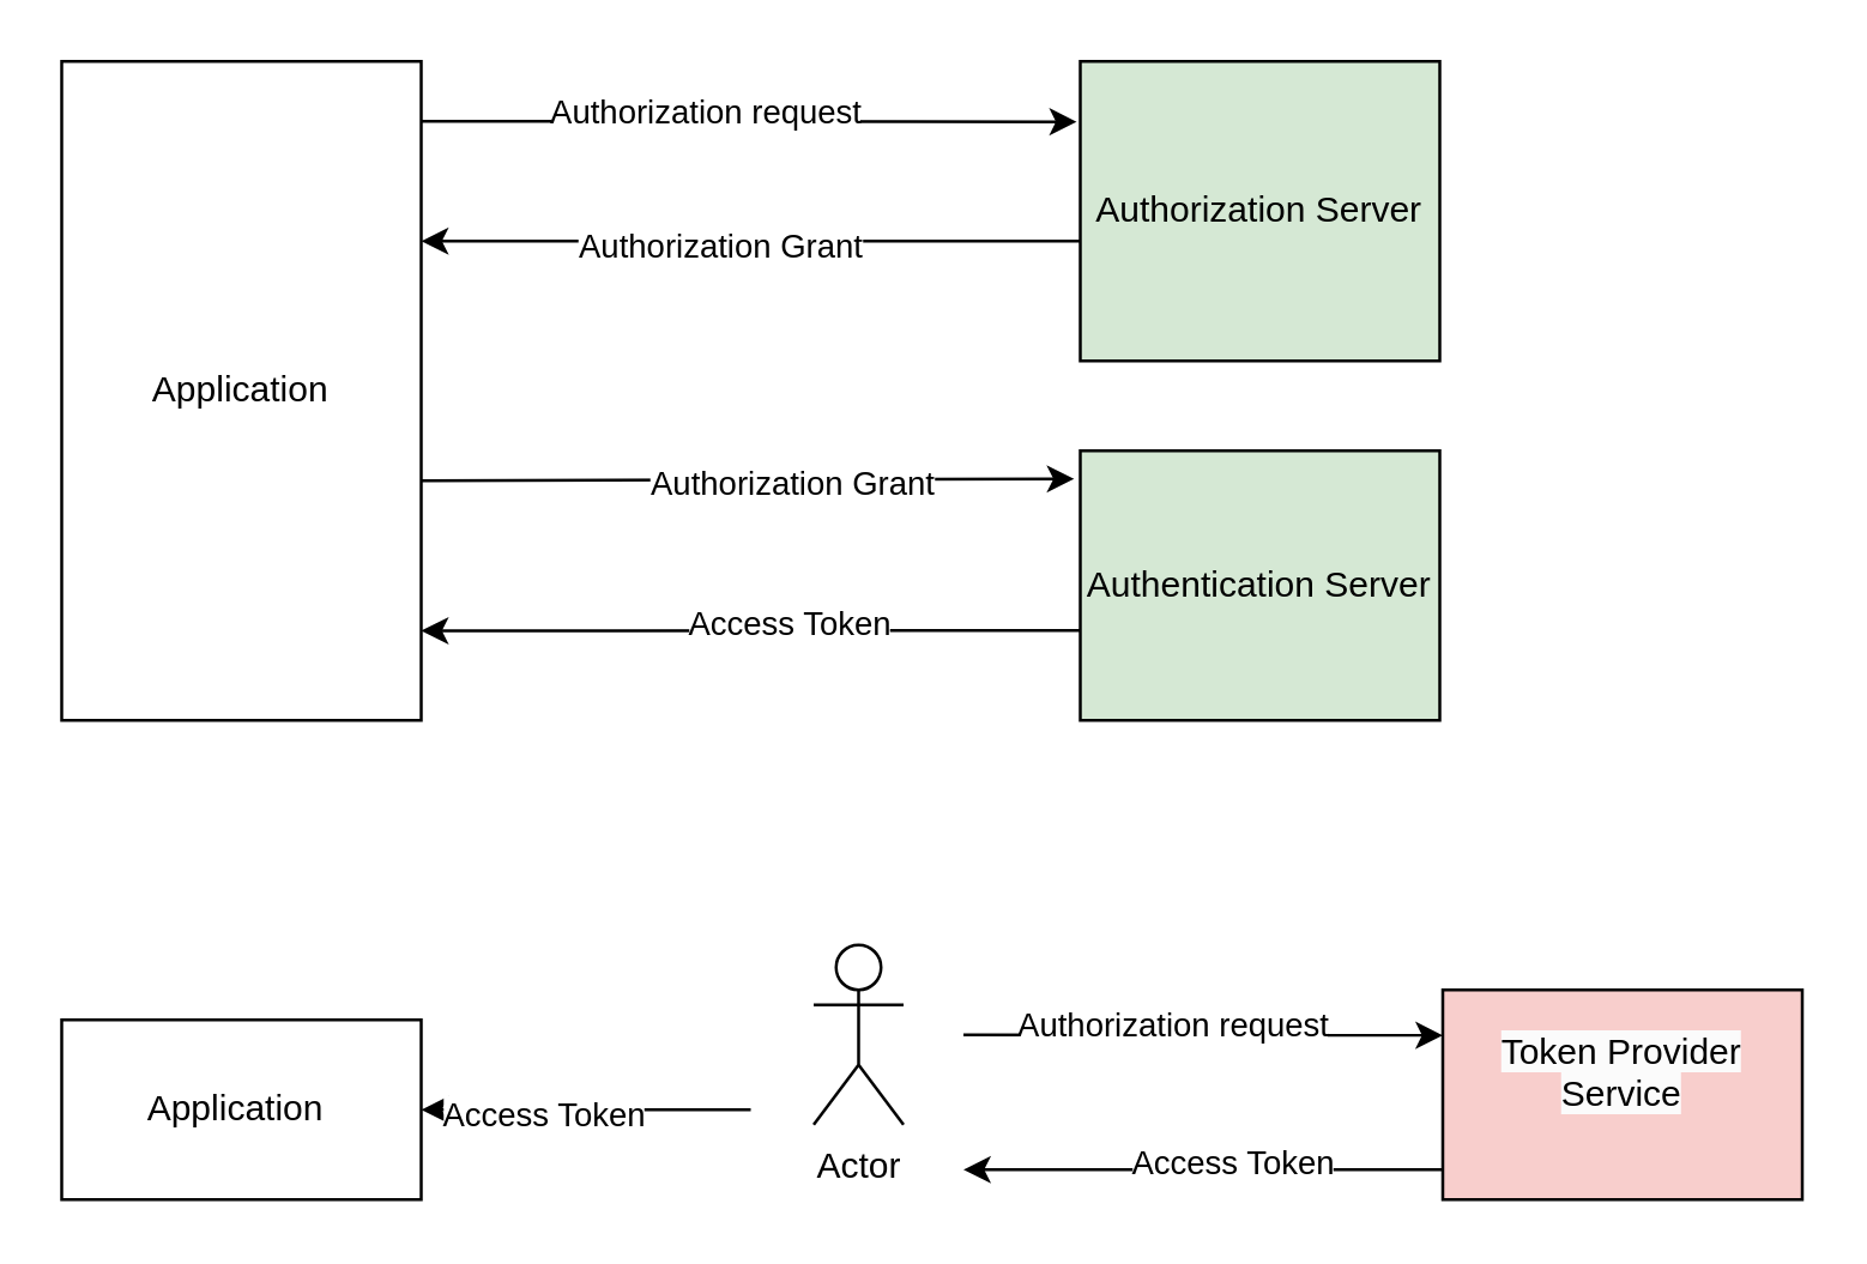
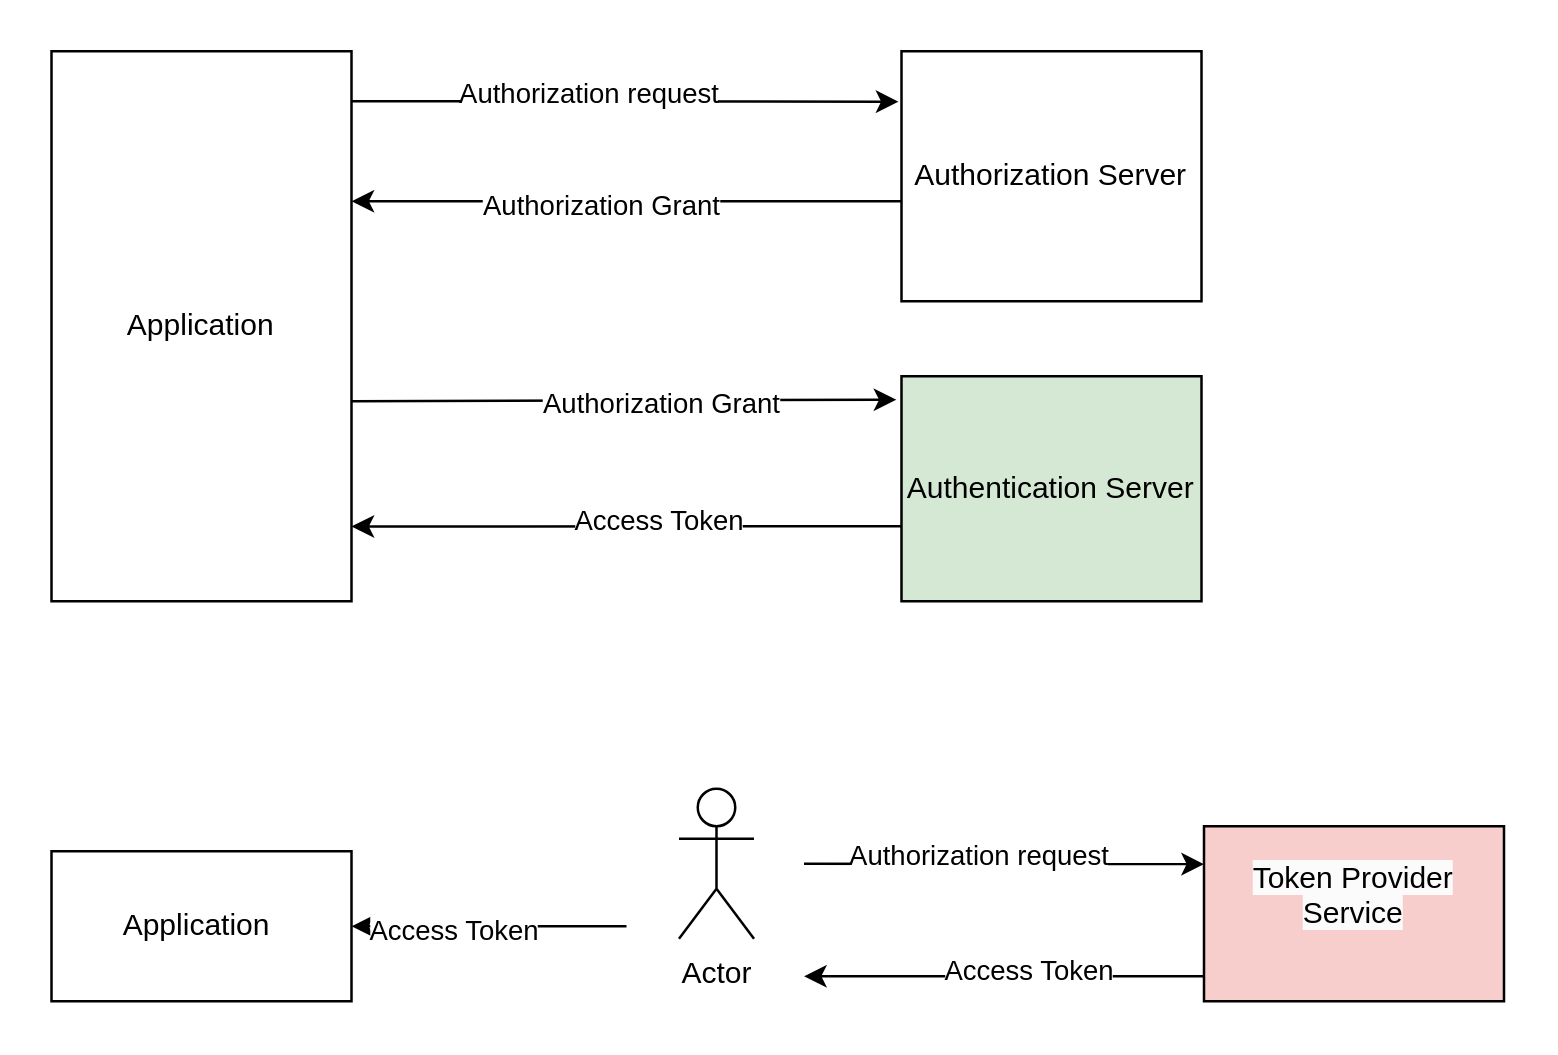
  <mxCell id="0" />
  <mxCell id="1" parent="0" />
  <mxCell id="2" value="Application" style="rounded=0;whiteSpace=wrap;html=1;" vertex="1" parent="1"><mxGeometry x="20" y="20" width="120" height="220" as="geometry" /></mxCell>
- <mxCell id="3" value="Authorization Server" style="rounded=0;whiteSpace=wrap;html=1;fillColor=#d5e8d4;" vertex="1" parent="1"><mxGeometry x="360" y="20" width="120" height="100" as="geometry" /></mxCell>
+ <mxCell id="3" value="Authorization Server" style="rounded=0;whiteSpace=wrap;html=1;" vertex="1" parent="1"><mxGeometry x="360" y="20" width="120" height="100" as="geometry" /></mxCell>
  <mxCell id="4" value="Authentication Server" style="rounded=0;whiteSpace=wrap;html=1;fillColor=#d5e8d4;" vertex="1" parent="1"><mxGeometry x="360" y="150" width="120" height="90" as="geometry" /></mxCell>
  <mxCell id="5" value="" style="endArrow=classic;html=1;rounded=0;entryX=-0.01;entryY=0.401;entryDx=0;entryDy=0;entryPerimeter=0;" edge="1" parent="1"><mxGeometry width="50" height="50" relative="1" as="geometry"><mxPoint x="140" y="40" as="sourcePoint" /><mxPoint x="358.8" y="40.15" as="targetPoint" /></mxGeometry></mxCell>
  <mxCell id="6" value="Authorization request" style="edgeLabel;html=1;align=center;verticalAlign=middle;resizable=0;points=[];" vertex="1" connectable="0" parent="5"><mxGeometry x="-0.143" y="4" relative="1" as="geometry"><mxPoint as="offset" /></mxGeometry></mxCell>
  <mxCell id="7" value="" style="endArrow=classic;html=1;rounded=0;" edge="1" parent="1"><mxGeometry width="50" height="50" relative="1" as="geometry"><mxPoint x="360" y="80" as="sourcePoint" /><mxPoint x="140" y="80" as="targetPoint" /></mxGeometry></mxCell>
  <mxCell id="8" value="Authorization Grant" style="edgeLabel;html=1;align=center;verticalAlign=middle;resizable=0;points=[];" vertex="1" connectable="0" parent="7"><mxGeometry x="0.096" y="1" relative="1" as="geometry"><mxPoint as="offset" /></mxGeometry></mxCell>
  <mxCell id="9" value="" style="endArrow=classic;html=1;rounded=0;entryX=-0.017;entryY=0.104;entryDx=0;entryDy=0;entryPerimeter=0;" edge="1" parent="1" target="4"><mxGeometry width="50" height="50" relative="1" as="geometry"><mxPoint x="140" y="160" as="sourcePoint" /><mxPoint x="190" y="110" as="targetPoint" /></mxGeometry></mxCell>
  <mxCell id="10" value="Authorization Grant" style="edgeLabel;html=1;align=center;verticalAlign=middle;resizable=0;points=[];" vertex="1" connectable="0" parent="9"><mxGeometry x="0.127" y="-1" relative="1" as="geometry"><mxPoint as="offset" /></mxGeometry></mxCell>
  <mxCell id="11" value="" style="endArrow=classic;html=1;rounded=0;entryX=1;entryY=0.864;entryDx=0;entryDy=0;entryPerimeter=0;" edge="1" parent="1" target="2"><mxGeometry width="50" height="50" relative="1" as="geometry"><mxPoint x="360" y="210" as="sourcePoint" /><mxPoint x="410" y="160" as="targetPoint" /></mxGeometry></mxCell>
  <mxCell id="12" value="Access Token" style="edgeLabel;html=1;align=center;verticalAlign=middle;resizable=0;points=[];" vertex="1" connectable="0" parent="11"><mxGeometry x="-0.115" y="-3" relative="1" as="geometry"><mxPoint as="offset" /></mxGeometry></mxCell>
  <mxCell id="13" value="&#10;&lt;span style=&quot;color: rgb(0, 0, 0); font-family: Helvetica; font-size: 12px; font-style: normal; font-variant-ligatures: normal; font-variant-caps: normal; font-weight: 400; letter-spacing: normal; orphans: 2; text-align: center; text-indent: 0px; text-transform: none; widows: 2; word-spacing: 0px; -webkit-text-stroke-width: 0px; background-color: rgb(251, 251, 251); text-decoration-thickness: initial; text-decoration-style: initial; text-decoration-color: initial; float: none; display: inline !important;&quot;&gt;Token Provider Service&lt;/span&gt;&#10;&#10;" style="rounded=0;whiteSpace=wrap;html=1;fillColor=#f8cecc;" vertex="1" parent="1"><mxGeometry x="481" y="330" width="120" height="70" as="geometry" /></mxCell>
  <mxCell id="14" value="" style="endArrow=classic;html=1;rounded=0;entryX=-0.01;entryY=0.401;entryDx=0;entryDy=0;entryPerimeter=0;" edge="1" parent="1"><mxGeometry width="50" height="50" relative="1" as="geometry"><mxPoint x="321" y="345" as="sourcePoint" /><mxPoint x="481" y="345.15" as="targetPoint" /></mxGeometry></mxCell>
  <mxCell id="15" value="Authorization request" style="edgeLabel;html=1;align=center;verticalAlign=middle;resizable=0;points=[];" vertex="1" connectable="0" parent="14"><mxGeometry x="-0.143" y="4" relative="1" as="geometry"><mxPoint as="offset" /></mxGeometry></mxCell>
  <mxCell id="16" value="" style="endArrow=classic;html=1;rounded=0;" edge="1" parent="1"><mxGeometry width="50" height="50" relative="1" as="geometry"><mxPoint x="481" y="390" as="sourcePoint" /><mxPoint x="321" y="390" as="targetPoint" /></mxGeometry></mxCell>
  <mxCell id="17" value="Access Token" style="edgeLabel;html=1;align=center;verticalAlign=middle;resizable=0;points=[];" vertex="1" connectable="0" parent="16"><mxGeometry x="-0.115" y="-3" relative="1" as="geometry"><mxPoint as="offset" /></mxGeometry></mxCell>
  <mxCell id="18" value="Application&amp;nbsp;" style="rounded=0;whiteSpace=wrap;html=1;" vertex="1" parent="1"><mxGeometry x="20" y="340" width="120" height="60" as="geometry" /></mxCell>
  <mxCell id="19" value="Actor" style="shape=umlActor;verticalLabelPosition=bottom;verticalAlign=top;html=1;outlineConnect=0;" vertex="1" parent="1"><mxGeometry x="271" y="315" width="30" height="60" as="geometry" /></mxCell>
  <mxCell id="20" value="" style="endArrow=classic;html=1;rounded=0;entryX=1;entryY=0.5;entryDx=0;entryDy=0;" edge="1" parent="1" target="18"><mxGeometry width="50" height="50" relative="1" as="geometry"><mxPoint x="250" y="370" as="sourcePoint" /><mxPoint x="300" y="320" as="targetPoint" /></mxGeometry></mxCell>
  <mxCell id="21" value="Access Token" style="edgeLabel;html=1;align=center;verticalAlign=middle;resizable=0;points=[];" vertex="1" connectable="0" parent="20"><mxGeometry x="0.269" y="1" relative="1" as="geometry"><mxPoint as="offset" /></mxGeometry></mxCell>
